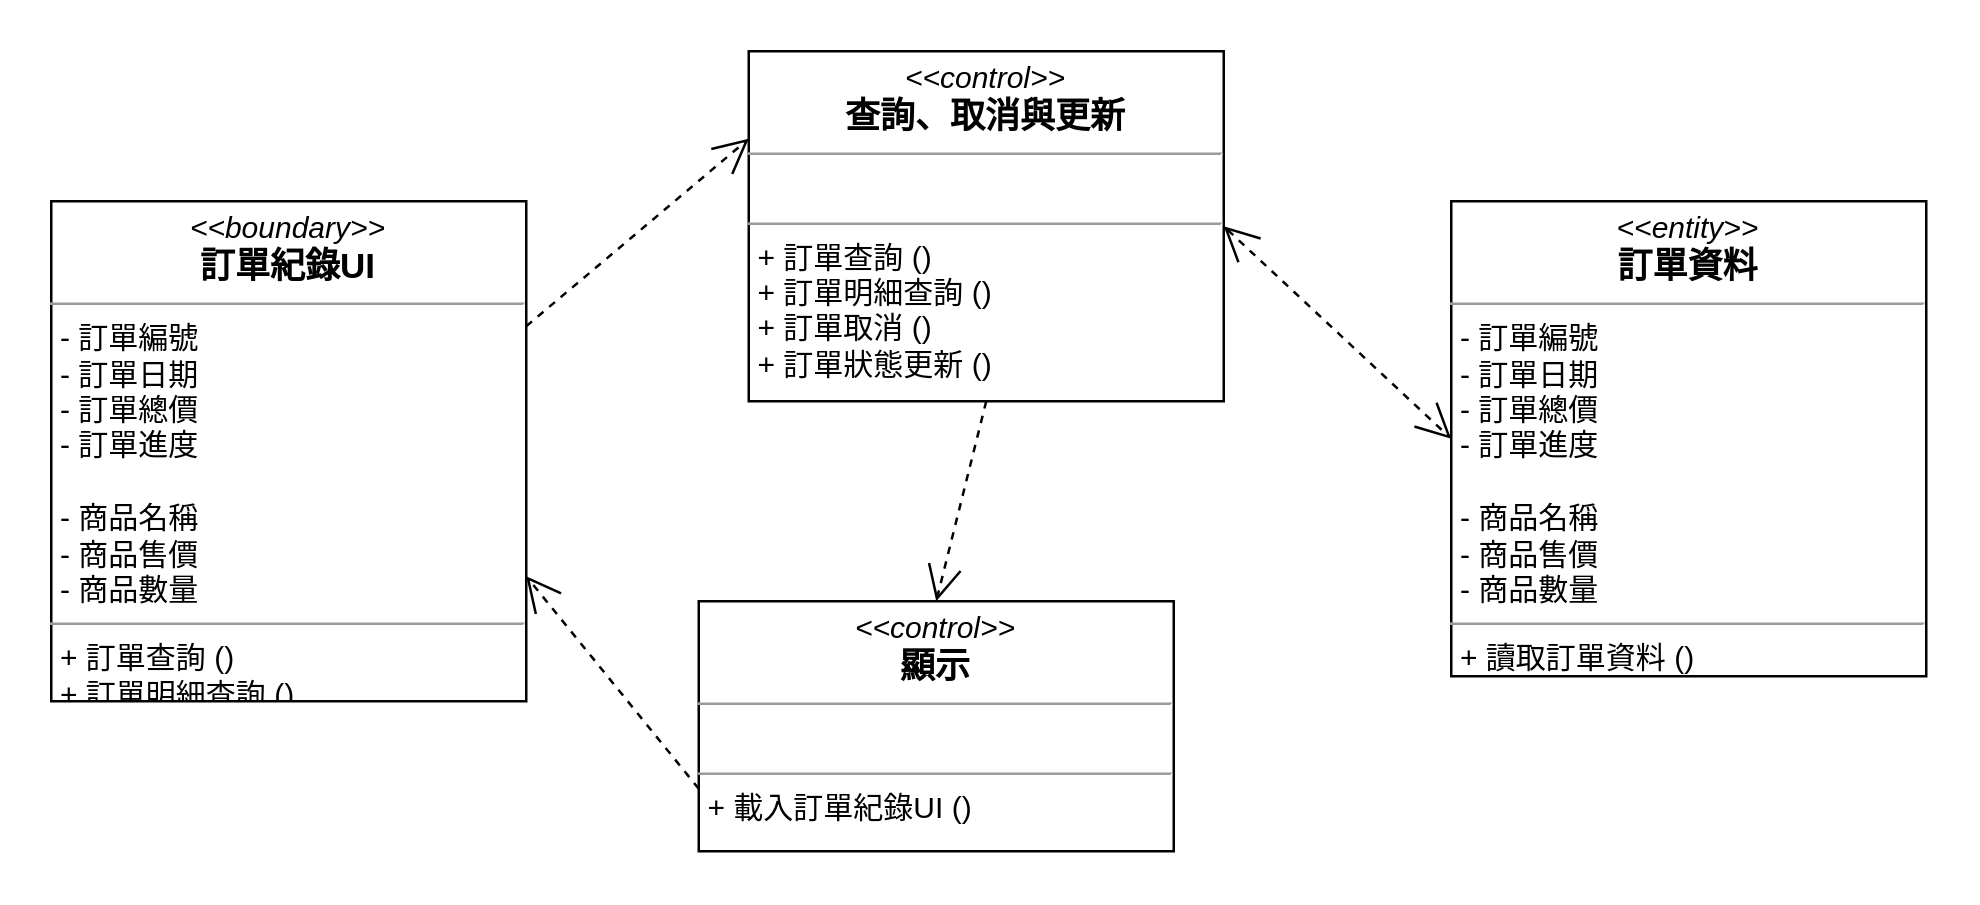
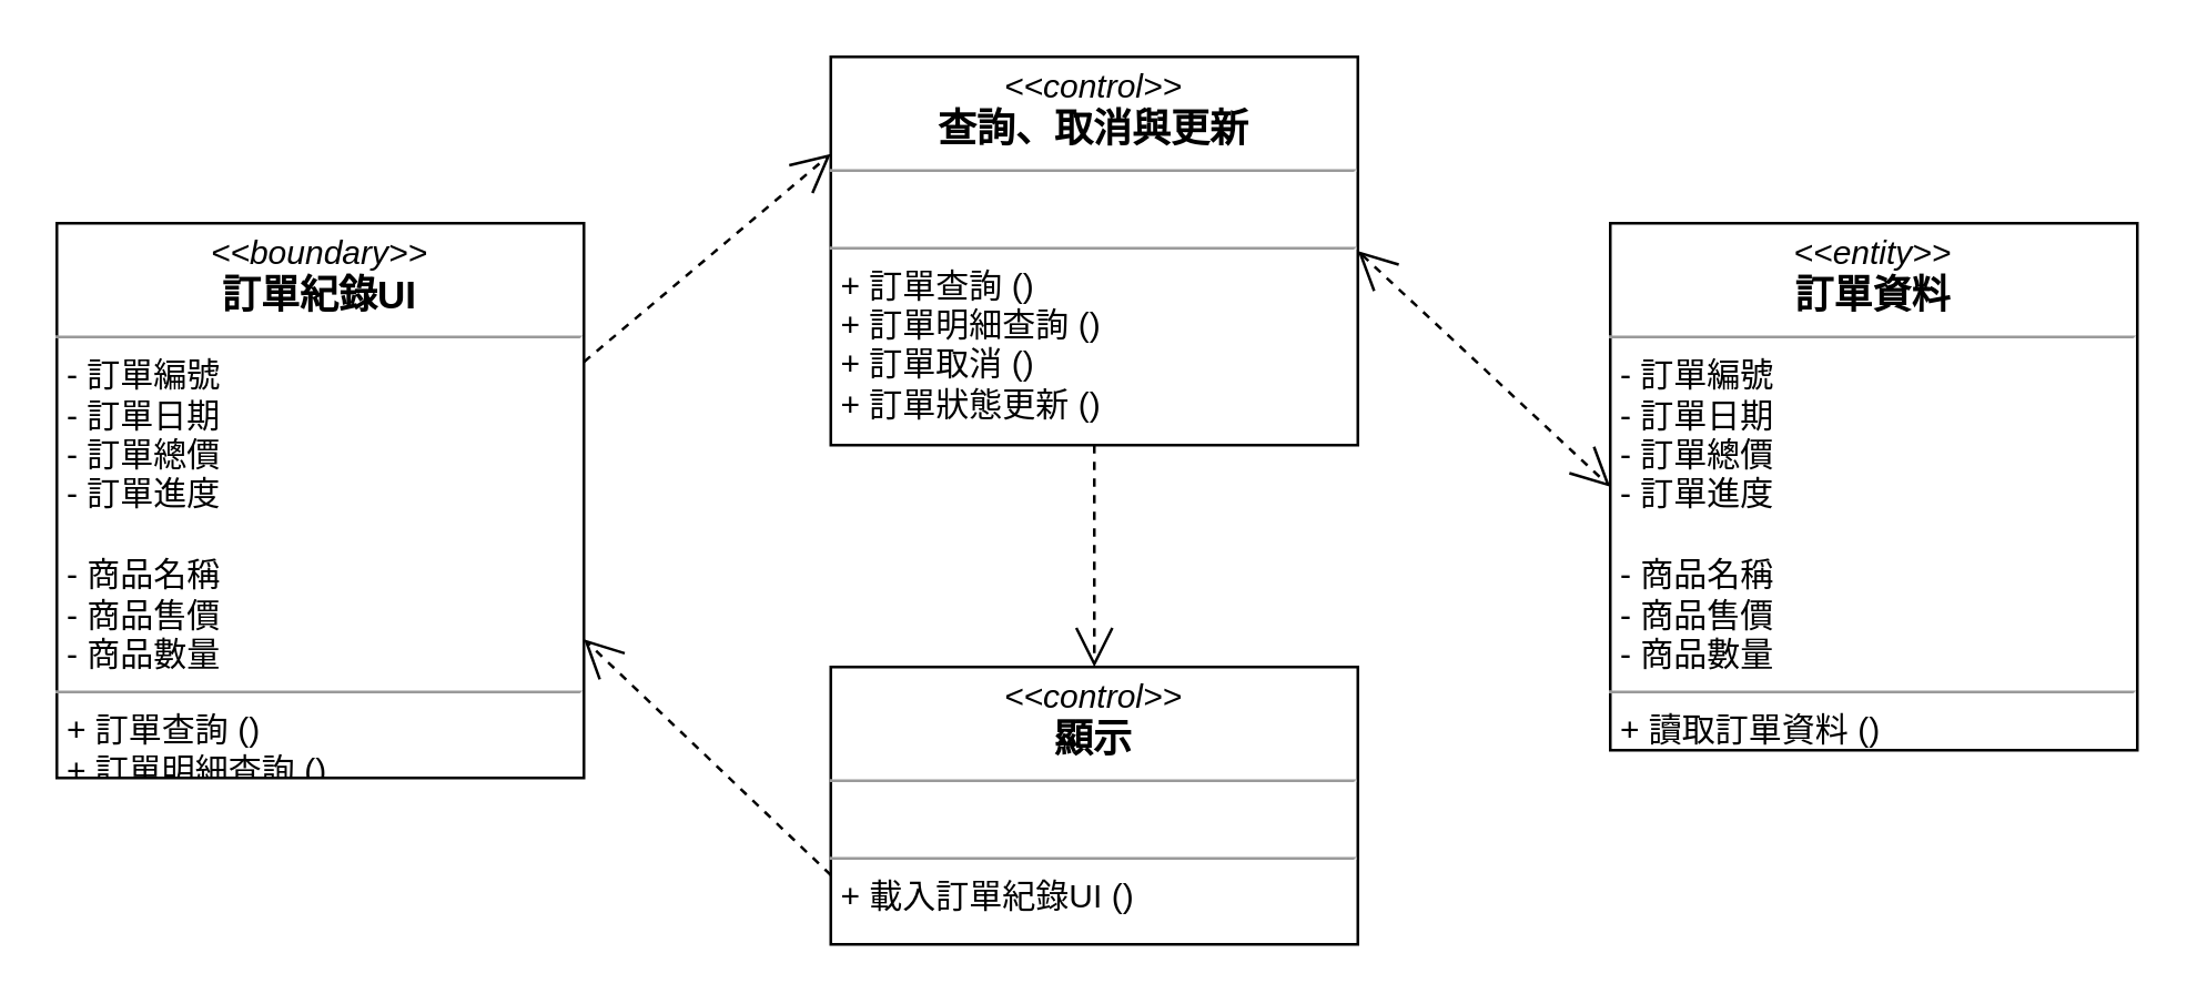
  <mxCell id="0" />
  <mxCell id="1" parent="0" />
  <mxCell id="2" value="&lt;p style=&quot;margin: 0px ; margin-top: 4px ; text-align: center&quot;&gt;&lt;i&gt;&amp;lt;&amp;lt;boundary&amp;gt;&amp;gt;&lt;/i&gt;&lt;br&gt;&lt;b&gt;&lt;font style=&quot;font-size: 14px&quot;&gt;訂單紀錄UI&lt;/font&gt;&lt;/b&gt;&lt;/p&gt;&lt;hr size=&quot;1&quot;&gt;&lt;p style=&quot;margin: 0px ; margin-left: 4px&quot;&gt;- 訂單編號&lt;br&gt;- 訂單日期&lt;/p&gt;&lt;p style=&quot;margin: 0px ; margin-left: 4px&quot;&gt;- 訂單總價&lt;/p&gt;&lt;p style=&quot;margin: 0px ; margin-left: 4px&quot;&gt;- 訂單進度&lt;/p&gt;&lt;p style=&quot;margin: 0px ; margin-left: 4px&quot;&gt;&lt;br&gt;&lt;/p&gt;&lt;p style=&quot;margin: 0px ; margin-left: 4px&quot;&gt;- 商品名稱&lt;/p&gt;&lt;p style=&quot;margin: 0px ; margin-left: 4px&quot;&gt;- 商品售價&lt;/p&gt;&lt;p style=&quot;margin: 0px ; margin-left: 4px&quot;&gt;- 商品數量&lt;/p&gt;&lt;hr size=&quot;1&quot;&gt;&lt;p style=&quot;margin: 0px ; margin-left: 4px&quot;&gt;+ 訂單查詢 ()&lt;br&gt;+ 訂單明細查詢 ()&lt;/p&gt;" style="verticalAlign=top;align=left;overflow=fill;fontSize=12;fontFamily=Helvetica;html=1;" vertex="1" parent="1"><mxGeometry x="20" y="80" width="190" height="200" as="geometry" /></mxCell>
  <mxCell id="3" value="&lt;p style=&quot;margin: 0px ; margin-top: 4px ; text-align: center&quot;&gt;&lt;i&gt;&amp;lt;&amp;lt;control&amp;gt;&amp;gt;&lt;/i&gt;&lt;br&gt;&lt;b&gt;&lt;font style=&quot;font-size: 14px&quot;&gt;查詢、取消與更新&lt;/font&gt;&lt;/b&gt;&lt;/p&gt;&lt;hr size=&quot;1&quot;&gt;&lt;p style=&quot;margin: 0px ; margin-left: 4px&quot;&gt;&lt;br&gt;&lt;/p&gt;&lt;hr size=&quot;1&quot;&gt;&lt;p style=&quot;margin: 0px ; margin-left: 4px&quot;&gt;+ 訂單查詢 ()&lt;br&gt;+ 訂單明細查詢 ()&lt;/p&gt;&lt;p style=&quot;margin: 0px ; margin-left: 4px&quot;&gt;+ 訂單取消 ()&lt;/p&gt;&lt;p style=&quot;margin: 0px ; margin-left: 4px&quot;&gt;+ 訂單狀態更新 ()&lt;/p&gt;" style="verticalAlign=top;align=left;overflow=fill;fontSize=12;fontFamily=Helvetica;html=1;" vertex="1" parent="1"><mxGeometry x="299" y="20" width="190" height="140" as="geometry" /></mxCell>
- <mxCell id="4" value="&lt;p style=&quot;margin: 0px ; margin-top: 4px ; text-align: center&quot;&gt;&lt;i&gt;&amp;lt;&amp;lt;control&amp;gt;&amp;gt;&lt;/i&gt;&lt;br&gt;&lt;b&gt;&lt;font style=&quot;font-size: 14px&quot;&gt;顯示&lt;/font&gt;&lt;/b&gt;&lt;/p&gt;&lt;hr size=&quot;1&quot;&gt;&lt;p style=&quot;margin: 0px ; margin-left: 4px&quot;&gt;&lt;br&gt;&lt;/p&gt;&lt;hr size=&quot;1&quot;&gt;&lt;p style=&quot;margin: 0px ; margin-left: 4px&quot;&gt;+ 載入訂單紀錄UI ()&lt;br&gt;&lt;/p&gt;" style="verticalAlign=top;align=left;overflow=fill;fontSize=12;fontFamily=Helvetica;html=1;" vertex="1" parent="1"><mxGeometry x="279" y="240" width="190" height="100" as="geometry" /></mxCell>
+ <mxCell id="4" value="&lt;p style=&quot;margin: 0px ; margin-top: 4px ; text-align: center&quot;&gt;&lt;i&gt;&amp;lt;&amp;lt;control&amp;gt;&amp;gt;&lt;/i&gt;&lt;br&gt;&lt;b&gt;&lt;font style=&quot;font-size: 14px&quot;&gt;顯示&lt;/font&gt;&lt;/b&gt;&lt;/p&gt;&lt;hr size=&quot;1&quot;&gt;&lt;p style=&quot;margin: 0px ; margin-left: 4px&quot;&gt;&lt;br&gt;&lt;/p&gt;&lt;hr size=&quot;1&quot;&gt;&lt;p style=&quot;margin: 0px ; margin-left: 4px&quot;&gt;+ 載入訂單紀錄UI ()&lt;br&gt;&lt;/p&gt;" style="verticalAlign=top;align=left;overflow=fill;fontSize=12;fontFamily=Helvetica;html=1;" vertex="1" parent="1"><mxGeometry x="299" y="240" width="190" height="100" as="geometry" /></mxCell>
  <mxCell id="5" value="&lt;p style=&quot;margin: 0px ; margin-top: 4px ; text-align: center&quot;&gt;&lt;i&gt;&amp;lt;&amp;lt;entity&amp;gt;&amp;gt;&lt;/i&gt;&lt;br&gt;&lt;b&gt;&lt;font style=&quot;font-size: 14px&quot;&gt;訂單資料&lt;/font&gt;&lt;/b&gt;&lt;/p&gt;&lt;hr size=&quot;1&quot;&gt;&lt;p style=&quot;margin: 0px ; margin-left: 4px&quot;&gt;- 訂單編號&lt;br&gt;- 訂單日期&lt;/p&gt;&lt;p style=&quot;margin: 0px ; margin-left: 4px&quot;&gt;- 訂單總價&lt;/p&gt;&lt;p style=&quot;margin: 0px ; margin-left: 4px&quot;&gt;- 訂單進度&lt;/p&gt;&lt;p style=&quot;margin: 0px ; margin-left: 4px&quot;&gt;&lt;br&gt;&lt;/p&gt;&lt;p style=&quot;margin: 0px ; margin-left: 4px&quot;&gt;- 商品名稱&lt;/p&gt;&lt;p style=&quot;margin: 0px ; margin-left: 4px&quot;&gt;- 商品售價&lt;/p&gt;&lt;p style=&quot;margin: 0px ; margin-left: 4px&quot;&gt;- 商品數量&lt;/p&gt;&lt;hr size=&quot;1&quot;&gt;&lt;p style=&quot;margin: 0px ; margin-left: 4px&quot;&gt;+ 讀取訂單資料 ()&lt;br&gt;&lt;/p&gt;" style="verticalAlign=top;align=left;overflow=fill;fontSize=12;fontFamily=Helvetica;html=1;" vertex="1" parent="1"><mxGeometry x="580" y="80" width="190" height="190" as="geometry" /></mxCell>
  <mxCell id="6" value="" style="endArrow=open;endSize=12;dashed=1;html=1;exitX=1;exitY=0.25;exitDx=0;exitDy=0;entryX=0;entryY=0.25;entryDx=0;entryDy=0;" edge="1" parent="1" source="2" target="3"><mxGeometry width="160" relative="1" as="geometry"><mxPoint x="230" y="200" as="sourcePoint" /><mxPoint x="350" y="200" as="targetPoint" /></mxGeometry></mxCell>
  <mxCell id="7" value="" style="endArrow=open;endSize=12;dashed=1;html=1;exitX=0.5;exitY=1;exitDx=0;exitDy=0;entryX=0.5;entryY=0;entryDx=0;entryDy=0;" edge="1" parent="1" source="3" target="4"><mxGeometry width="160" relative="1" as="geometry"><mxPoint x="230" y="230" as="sourcePoint" /><mxPoint x="319" y="170" as="targetPoint" /></mxGeometry></mxCell>
  <mxCell id="8" value="" style="endArrow=open;endSize=12;dashed=1;html=1;exitX=0;exitY=0.75;exitDx=0;exitDy=0;entryX=1;entryY=0.75;entryDx=0;entryDy=0;" edge="1" parent="1" source="4" target="2"><mxGeometry width="160" relative="1" as="geometry"><mxPoint x="280" y="240" as="sourcePoint" /><mxPoint x="220" y="180" as="targetPoint" /></mxGeometry></mxCell>
  <mxCell id="9" value="" style="endArrow=open;startArrow=open;endFill=0;startFill=0;html=1;dashed=1;exitX=1;exitY=0.5;exitDx=0;exitDy=0;entryX=0;entryY=0.5;entryDx=0;entryDy=0;endSize=12;startSize=12;" edge="1" parent="1" source="3" target="5"><mxGeometry width="160" relative="1" as="geometry"><mxPoint x="530" y="-10" as="sourcePoint" /><mxPoint x="690" y="-10" as="targetPoint" /></mxGeometry></mxCell>
